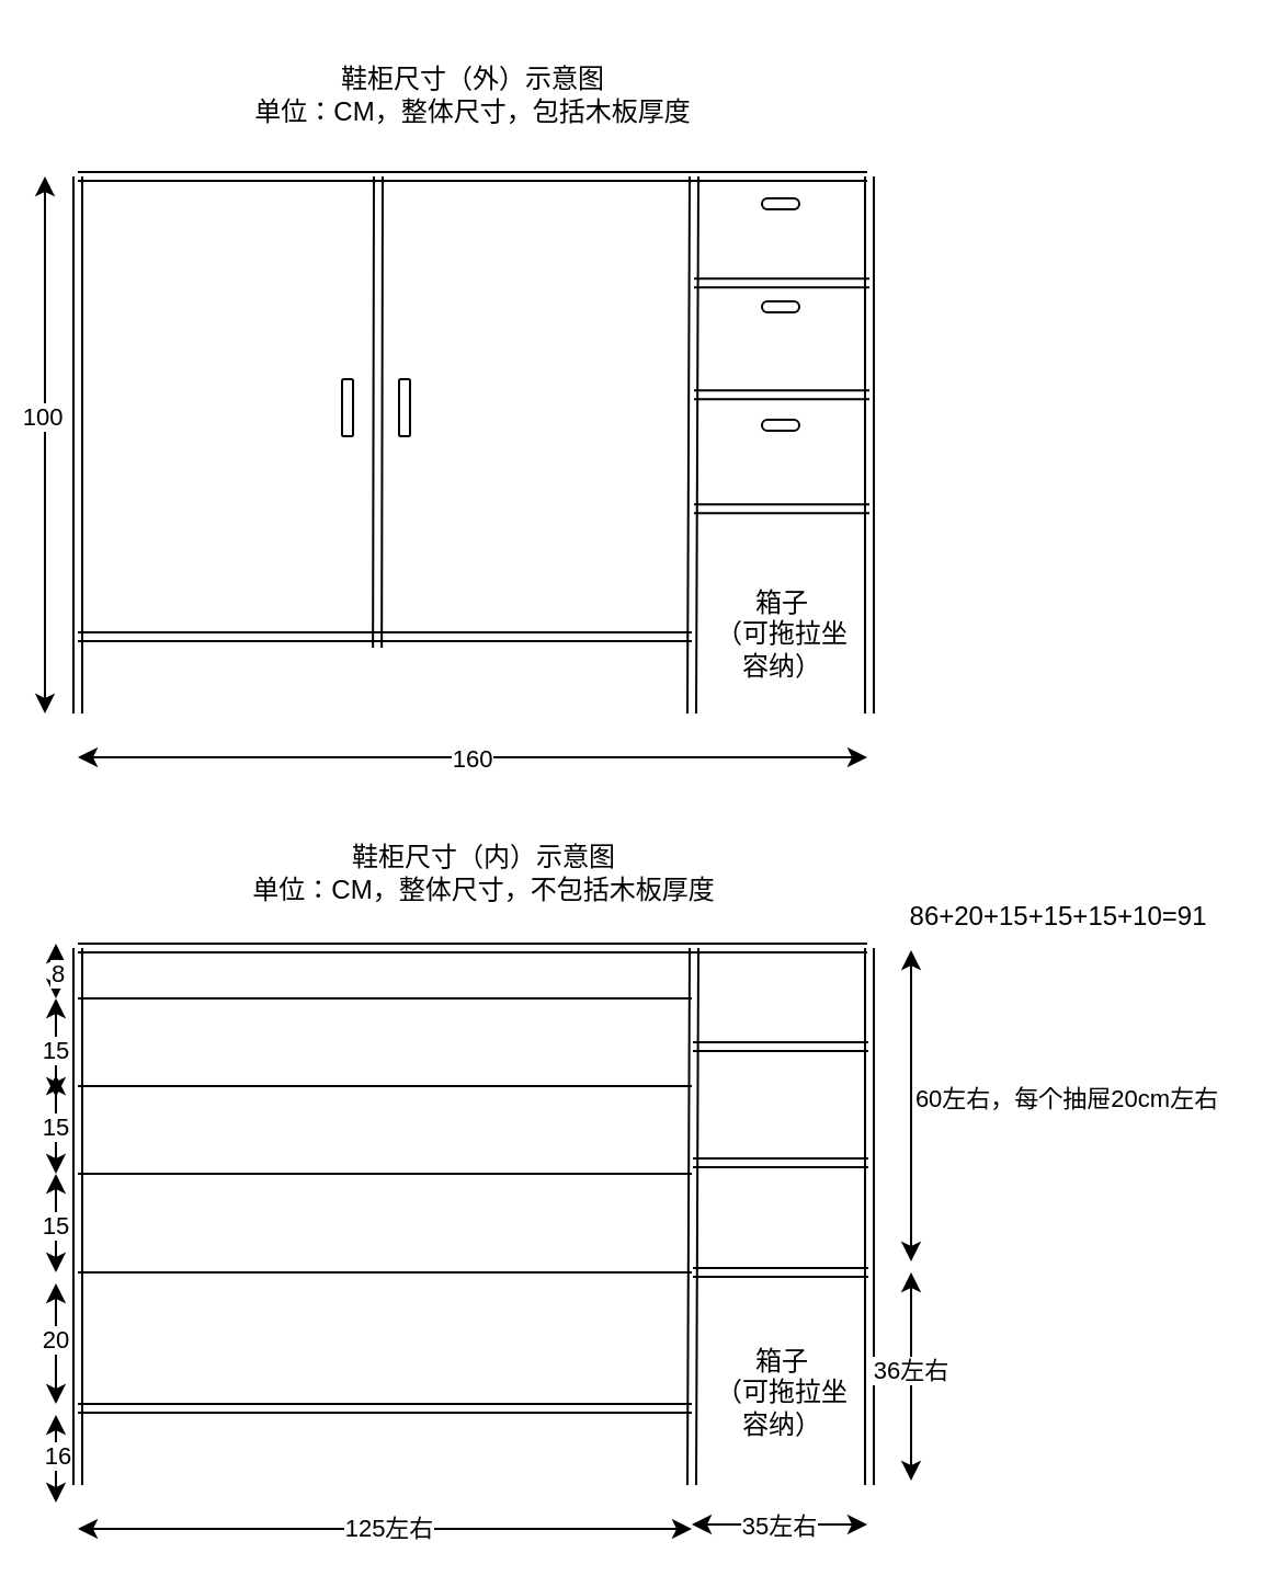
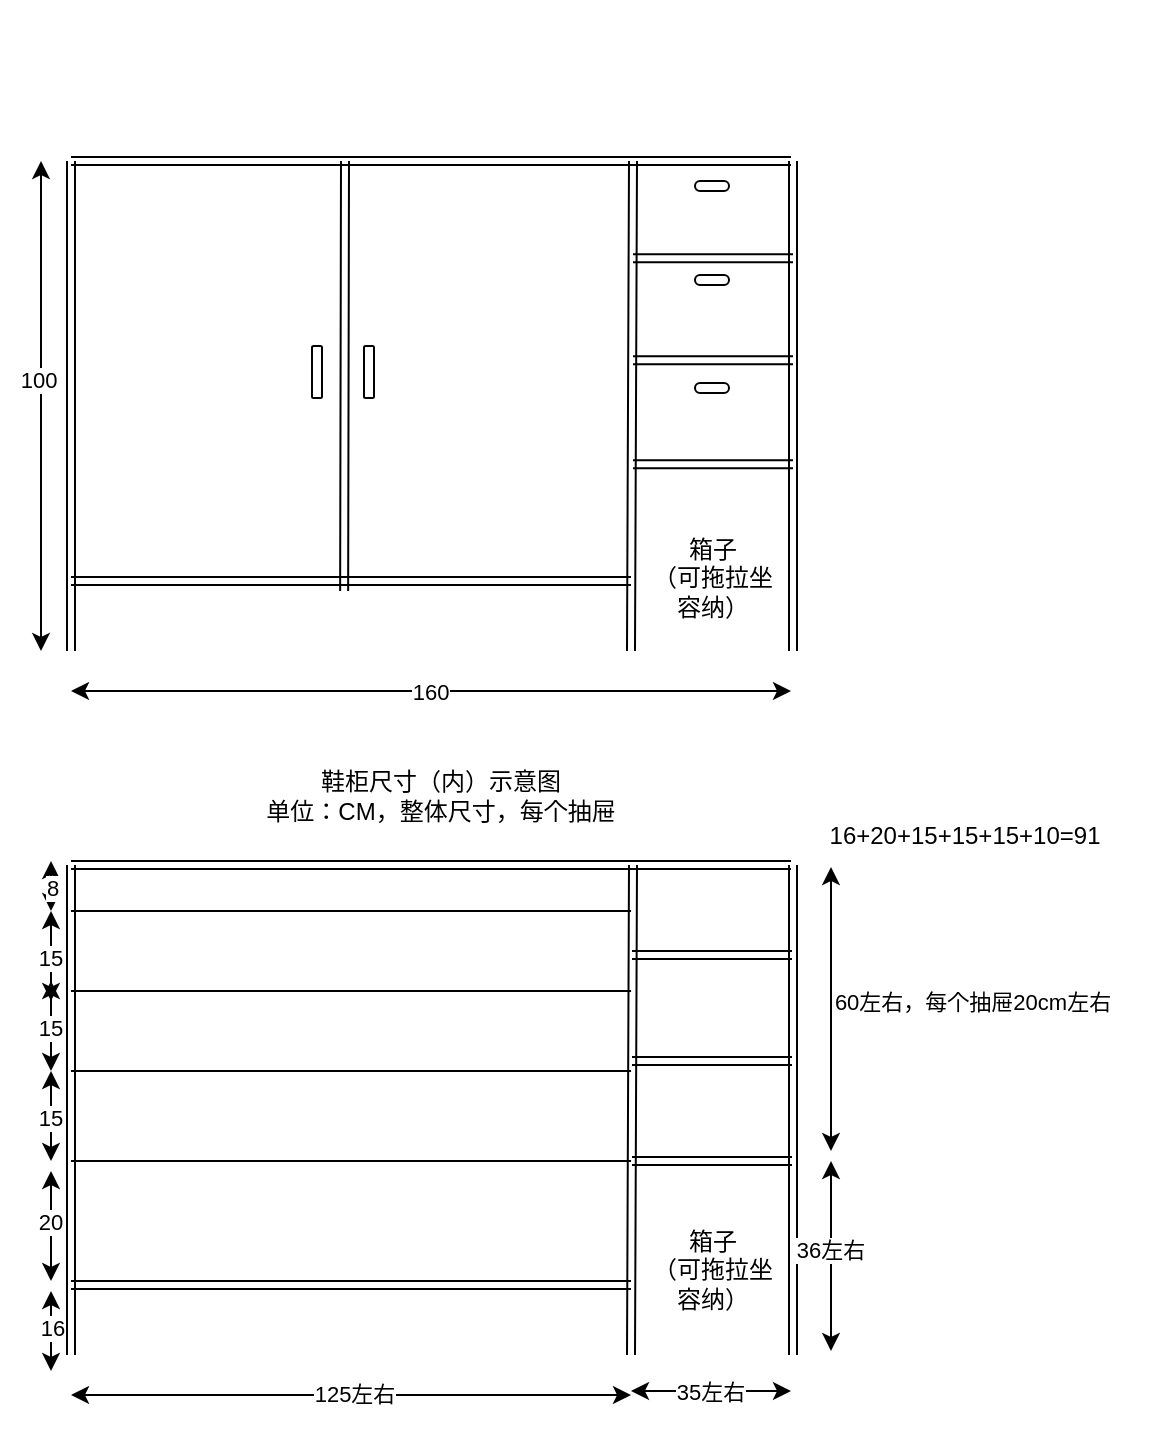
  <mxCell id="0" />
  <mxCell id="1" parent="0" />
  <mxCell id="2" value="" style="endArrow=classic;startArrow=classic;html=1;rounded=0;" edge="1" parent="1"><mxGeometry width="50" height="50" relative="1" as="geometry"><mxPoint x="20" y="325" as="sourcePoint" /><mxPoint x="20" y="80" as="targetPoint" /></mxGeometry></mxCell>
  <mxCell id="3" value="100" style="edgeLabel;html=1;align=center;verticalAlign=middle;resizable=0;points=[];" vertex="1" connectable="0" parent="2"><mxGeometry x="0.111" y="2" relative="1" as="geometry"><mxPoint as="offset" /></mxGeometry></mxCell>
- <mxCell id="4" value="鞋柜尺寸（外）示意图&lt;br&gt;单位：CM，整体尺寸，包括木板厚度" style="text;html=1;align=center;verticalAlign=middle;resizable=0;points=[];autosize=1;strokeColor=none;fillColor=none;" vertex="1" parent="1"><mxGeometry x="105" y="20" width="220" height="45" as="geometry" /></mxCell>
  <mxCell id="5" value="" style="shape=link;html=1;rounded=0;" edge="1" parent="1"><mxGeometry width="100" relative="1" as="geometry"><mxPoint x="35" y="325" as="sourcePoint" /><mxPoint x="35" y="80" as="targetPoint" /></mxGeometry></mxCell>
  <mxCell id="6" value="" style="shape=link;html=1;rounded=0;" edge="1" parent="1"><mxGeometry width="100" relative="1" as="geometry"><mxPoint x="396" y="325" as="sourcePoint" /><mxPoint x="396" y="80" as="targetPoint" /></mxGeometry></mxCell>
  <mxCell id="7" value="" style="shape=link;html=1;rounded=0;" edge="1" parent="1"><mxGeometry width="100" relative="1" as="geometry"><mxPoint x="395" y="80" as="sourcePoint" /><mxPoint x="35" y="80" as="targetPoint" /></mxGeometry></mxCell>
  <mxCell id="8" value="" style="shape=link;html=1;rounded=0;" edge="1" parent="1"><mxGeometry width="100" relative="1" as="geometry"><mxPoint x="315" y="290" as="sourcePoint" /><mxPoint x="35" y="290" as="targetPoint" /></mxGeometry></mxCell>
  <mxCell id="9" value="" style="endArrow=classic;startArrow=classic;html=1;rounded=0;" edge="1" parent="1"><mxGeometry width="50" height="50" relative="1" as="geometry"><mxPoint x="35" y="345" as="sourcePoint" /><mxPoint x="395" y="345" as="targetPoint" /></mxGeometry></mxCell>
  <mxCell id="10" value="160" style="edgeLabel;html=1;align=center;verticalAlign=middle;resizable=0;points=[];" vertex="1" connectable="0" parent="9"><mxGeometry x="-0.008" relative="1" as="geometry"><mxPoint as="offset" /></mxGeometry></mxCell>
  <mxCell id="11" value="" style="shape=link;html=1;rounded=0;" edge="1" parent="1"><mxGeometry width="100" relative="1" as="geometry"><mxPoint x="315" y="325" as="sourcePoint" /><mxPoint x="316" y="80" as="targetPoint" /></mxGeometry></mxCell>
  <mxCell id="12" value="" style="shape=link;html=1;rounded=0;" edge="1" parent="1"><mxGeometry width="100" relative="1" as="geometry"><mxPoint x="171.57" y="295" as="sourcePoint" /><mxPoint x="172" y="80" as="targetPoint" /></mxGeometry></mxCell>
  <mxCell id="13" value="" style="rounded=1;whiteSpace=wrap;html=1;rotation=90;" vertex="1" parent="1"><mxGeometry x="145" y="183" width="26" height="5" as="geometry" /></mxCell>
  <mxCell id="14" value="" style="rounded=1;whiteSpace=wrap;html=1;rotation=90;" vertex="1" parent="1"><mxGeometry x="171" y="183" width="26" height="5" as="geometry" /></mxCell>
  <mxCell id="15" value="箱子&lt;br&gt;（可拖拉坐&lt;br&gt;容纳）" style="text;html=1;align=center;verticalAlign=middle;resizable=0;points=[];autosize=1;strokeColor=none;fillColor=none;" vertex="1" parent="1"><mxGeometry x="316" y="259" width="80" height="60" as="geometry" /></mxCell>
- <mxCell id="16" value="鞋柜尺寸（内）示意图&lt;br&gt;单位：CM，整体尺寸，不包括木板厚度" style="text;html=1;align=center;verticalAlign=middle;resizable=0;points=[];autosize=1;strokeColor=none;fillColor=none;" vertex="1" parent="1"><mxGeometry x="105" y="375" width="230" height="45" as="geometry" /></mxCell>
+ <mxCell id="16" value="鞋柜尺寸（内）示意图&lt;br&gt;单位：CM，整体尺寸，每个抽屉" style="text;html=1;align=center;verticalAlign=middle;resizable=0;points=[];autosize=1;strokeColor=none;fillColor=none;" vertex="1" parent="1"><mxGeometry x="105" y="375" width="230" height="45" as="geometry" /></mxCell>
  <mxCell id="17" value="" style="shape=link;html=1;rounded=0;" edge="1" parent="1"><mxGeometry width="100" relative="1" as="geometry"><mxPoint x="35" y="677" as="sourcePoint" /><mxPoint x="35" y="432" as="targetPoint" /></mxGeometry></mxCell>
  <mxCell id="18" value="" style="shape=link;html=1;rounded=0;" edge="1" parent="1"><mxGeometry width="100" relative="1" as="geometry"><mxPoint x="396" y="677" as="sourcePoint" /><mxPoint x="396" y="432" as="targetPoint" /></mxGeometry></mxCell>
  <mxCell id="19" value="" style="shape=link;html=1;rounded=0;" edge="1" parent="1"><mxGeometry width="100" relative="1" as="geometry"><mxPoint x="395" y="432" as="sourcePoint" /><mxPoint x="35" y="432" as="targetPoint" /></mxGeometry></mxCell>
  <mxCell id="20" value="" style="shape=link;html=1;rounded=0;" edge="1" parent="1"><mxGeometry width="100" relative="1" as="geometry"><mxPoint x="315" y="642" as="sourcePoint" /><mxPoint x="35" y="642" as="targetPoint" /></mxGeometry></mxCell>
  <mxCell id="21" value="" style="endArrow=classic;startArrow=classic;html=1;rounded=0;" edge="1" parent="1"><mxGeometry width="50" height="50" relative="1" as="geometry"><mxPoint x="35" y="697" as="sourcePoint" /><mxPoint x="315" y="697" as="targetPoint" /></mxGeometry></mxCell>
  <mxCell id="22" value="125左右" style="edgeLabel;html=1;align=center;verticalAlign=middle;resizable=0;points=[];" vertex="1" connectable="0" parent="21"><mxGeometry x="0.005" y="1" relative="1" as="geometry"><mxPoint as="offset" /></mxGeometry></mxCell>
  <mxCell id="23" value="" style="shape=link;html=1;rounded=0;" edge="1" parent="1"><mxGeometry width="100" relative="1" as="geometry"><mxPoint x="315" y="677" as="sourcePoint" /><mxPoint x="316" y="432" as="targetPoint" /></mxGeometry></mxCell>
  <mxCell id="24" value="" style="shape=link;html=1;rounded=0;" edge="1" parent="1"><mxGeometry width="100" relative="1" as="geometry"><mxPoint x="395.5" y="477" as="sourcePoint" /><mxPoint x="315.5" y="477" as="targetPoint" /></mxGeometry></mxCell>
  <mxCell id="25" value="" style="shape=link;html=1;rounded=0;" edge="1" parent="1"><mxGeometry width="100" relative="1" as="geometry"><mxPoint x="395.5" y="530" as="sourcePoint" /><mxPoint x="315.5" y="530" as="targetPoint" /></mxGeometry></mxCell>
  <mxCell id="26" value="" style="shape=link;html=1;rounded=0;" edge="1" parent="1"><mxGeometry width="100" relative="1" as="geometry"><mxPoint x="395.5" y="580" as="sourcePoint" /><mxPoint x="315.5" y="580" as="targetPoint" /></mxGeometry></mxCell>
  <mxCell id="27" value="" style="endArrow=none;html=1;rounded=0;entryX=0.074;entryY=-0.067;entryDx=0;entryDy=0;entryPerimeter=0;" edge="1" parent="1"><mxGeometry width="50" height="50" relative="1" as="geometry"><mxPoint x="35" y="580.02" as="sourcePoint" /><mxPoint x="315.03" y="580.005" as="targetPoint" /></mxGeometry></mxCell>
- <mxCell id="28" value="86+20+15+15+15+10=91" style="text;html=1;align=center;verticalAlign=middle;resizable=0;points=[];autosize=1;strokeColor=none;fillColor=none;" vertex="1" parent="1"><mxGeometry x="404" y="403" width="155" height="30" as="geometry" /></mxCell>
+ <mxCell id="28" value="16+20+15+15+15+10=91" style="text;html=1;align=center;verticalAlign=middle;resizable=0;points=[];autosize=1;strokeColor=none;fillColor=none;" vertex="1" parent="1"><mxGeometry x="404" y="403" width="155" height="30" as="geometry" /></mxCell>
  <mxCell id="29" value="" style="endArrow=none;html=1;rounded=0;entryX=0.074;entryY=-0.067;entryDx=0;entryDy=0;entryPerimeter=0;" edge="1" parent="1"><mxGeometry width="50" height="50" relative="1" as="geometry"><mxPoint x="35" y="455.02" as="sourcePoint" /><mxPoint x="315.03" y="455.005" as="targetPoint" /></mxGeometry></mxCell>
  <mxCell id="30" value="" style="endArrow=none;html=1;rounded=0;entryX=0.074;entryY=-0.067;entryDx=0;entryDy=0;entryPerimeter=0;" edge="1" parent="1"><mxGeometry width="50" height="50" relative="1" as="geometry"><mxPoint x="35" y="495.02" as="sourcePoint" /><mxPoint x="315.03" y="495.005" as="targetPoint" /></mxGeometry></mxCell>
  <mxCell id="31" value="" style="endArrow=none;html=1;rounded=0;entryX=0.074;entryY=-0.067;entryDx=0;entryDy=0;entryPerimeter=0;" edge="1" parent="1"><mxGeometry width="50" height="50" relative="1" as="geometry"><mxPoint x="35" y="535.02" as="sourcePoint" /><mxPoint x="315.03" y="535.005" as="targetPoint" /></mxGeometry></mxCell>
  <mxCell id="32" value="" style="endArrow=classic;startArrow=classic;html=1;rounded=0;" edge="1" parent="1"><mxGeometry width="50" height="50" relative="1" as="geometry"><mxPoint x="315" y="695" as="sourcePoint" /><mxPoint x="395" y="695" as="targetPoint" /></mxGeometry></mxCell>
  <mxCell id="33" value="35左右" style="edgeLabel;html=1;align=center;verticalAlign=middle;resizable=0;points=[];" vertex="1" connectable="0" parent="32"><mxGeometry x="-0.035" relative="1" as="geometry"><mxPoint as="offset" /></mxGeometry></mxCell>
  <mxCell id="34" value="" style="endArrow=classic;startArrow=classic;html=1;rounded=0;" edge="1" parent="1"><mxGeometry width="50" height="50" relative="1" as="geometry"><mxPoint x="25" y="685" as="sourcePoint" /><mxPoint x="25" y="645" as="targetPoint" /></mxGeometry></mxCell>
  <mxCell id="35" value="16" style="edgeLabel;html=1;align=center;verticalAlign=middle;resizable=0;points=[];" vertex="1" connectable="0" parent="34"><mxGeometry x="0.079" relative="1" as="geometry"><mxPoint as="offset" /></mxGeometry></mxCell>
  <mxCell id="36" value="" style="endArrow=classic;startArrow=classic;html=1;rounded=0;" edge="1" parent="1"><mxGeometry width="50" height="50" relative="1" as="geometry"><mxPoint x="25" y="640" as="sourcePoint" /><mxPoint x="25" y="585" as="targetPoint" /></mxGeometry></mxCell>
  <mxCell id="37" value="20" style="edgeLabel;html=1;align=center;verticalAlign=middle;resizable=0;points=[];" vertex="1" connectable="0" parent="36"><mxGeometry x="0.08" y="1" relative="1" as="geometry"><mxPoint as="offset" /></mxGeometry></mxCell>
  <mxCell id="38" value="" style="endArrow=classic;startArrow=classic;html=1;rounded=0;" edge="1" parent="1"><mxGeometry width="50" height="50" relative="1" as="geometry"><mxPoint x="25" y="580" as="sourcePoint" /><mxPoint x="25" y="535" as="targetPoint" /></mxGeometry></mxCell>
  <mxCell id="39" value="15" style="edgeLabel;html=1;align=center;verticalAlign=middle;resizable=0;points=[];" vertex="1" connectable="0" parent="38"><mxGeometry x="-0.041" y="1" relative="1" as="geometry"><mxPoint as="offset" /></mxGeometry></mxCell>
  <mxCell id="40" value="" style="endArrow=classic;startArrow=classic;html=1;rounded=0;" edge="1" parent="1"><mxGeometry width="50" height="50" relative="1" as="geometry"><mxPoint x="25" y="535" as="sourcePoint" /><mxPoint x="25" y="490" as="targetPoint" /></mxGeometry></mxCell>
  <mxCell id="41" value="15" style="edgeLabel;html=1;align=center;verticalAlign=middle;resizable=0;points=[];" vertex="1" connectable="0" parent="40"><mxGeometry x="-0.041" y="1" relative="1" as="geometry"><mxPoint as="offset" /></mxGeometry></mxCell>
  <mxCell id="42" value="" style="endArrow=classic;startArrow=classic;html=1;rounded=0;" edge="1" parent="1"><mxGeometry width="50" height="50" relative="1" as="geometry"><mxPoint x="25" y="500" as="sourcePoint" /><mxPoint x="25" y="455" as="targetPoint" /></mxGeometry></mxCell>
  <mxCell id="43" value="15" style="edgeLabel;html=1;align=center;verticalAlign=middle;resizable=0;points=[];" vertex="1" connectable="0" parent="42"><mxGeometry x="-0.041" y="1" relative="1" as="geometry"><mxPoint as="offset" /></mxGeometry></mxCell>
  <mxCell id="44" value="" style="endArrow=classic;startArrow=classic;html=1;rounded=0;" edge="1" parent="1"><mxGeometry width="50" height="50" relative="1" as="geometry"><mxPoint x="25" y="455" as="sourcePoint" /><mxPoint x="25" y="430" as="targetPoint" /></mxGeometry></mxCell>
  <mxCell id="45" value="8" style="edgeLabel;html=1;align=center;verticalAlign=middle;resizable=0;points=[];" vertex="1" connectable="0" parent="44"><mxGeometry x="-0.004" relative="1" as="geometry"><mxPoint as="offset" /></mxGeometry></mxCell>
  <mxCell id="46" value="" style="rounded=1;whiteSpace=wrap;html=1;rotation=0;arcSize=50;" vertex="1" parent="1"><mxGeometry x="347" y="191" width="17" height="5" as="geometry" /></mxCell>
  <mxCell id="47" value="" style="rounded=1;whiteSpace=wrap;html=1;rotation=0;arcSize=50;" vertex="1" parent="1"><mxGeometry x="347" y="137" width="17" height="5" as="geometry" /></mxCell>
  <mxCell id="48" value="" style="rounded=1;whiteSpace=wrap;html=1;rotation=0;arcSize=50;" vertex="1" parent="1"><mxGeometry x="347" y="90" width="17" height="5" as="geometry" /></mxCell>
  <mxCell id="49" value="" style="endArrow=classic;startArrow=classic;html=1;rounded=0;" edge="1" parent="1"><mxGeometry width="50" height="50" relative="1" as="geometry"><mxPoint x="415" y="675" as="sourcePoint" /><mxPoint x="415" y="580" as="targetPoint" /></mxGeometry></mxCell>
  <mxCell id="50" value="36左右" style="edgeLabel;html=1;align=center;verticalAlign=middle;resizable=0;points=[];" vertex="1" connectable="0" parent="49"><mxGeometry x="0.075" y="1" relative="1" as="geometry"><mxPoint as="offset" /></mxGeometry></mxCell>
  <mxCell id="51" value="" style="endArrow=classic;startArrow=classic;html=1;rounded=0;" edge="1" parent="1"><mxGeometry width="50" height="50" relative="1" as="geometry"><mxPoint x="415" y="575" as="sourcePoint" /><mxPoint x="415" y="433" as="targetPoint" /></mxGeometry></mxCell>
  <mxCell id="52" value="60左右，每个抽屉20cm左右" style="edgeLabel;html=1;align=center;verticalAlign=middle;resizable=0;points=[];" vertex="1" connectable="0" parent="51"><mxGeometry x="-0.009" relative="1" as="geometry"><mxPoint x="70" y="-5" as="offset" /></mxGeometry></mxCell>
  <mxCell id="53" value="" style="shape=link;html=1;rounded=0;" edge="1" parent="1"><mxGeometry width="100" relative="1" as="geometry"><mxPoint x="396" y="128.66" as="sourcePoint" /><mxPoint x="316" y="128.66" as="targetPoint" /></mxGeometry></mxCell>
  <mxCell id="54" value="" style="shape=link;html=1;rounded=0;" edge="1" parent="1"><mxGeometry width="100" relative="1" as="geometry"><mxPoint x="396" y="179.66" as="sourcePoint" /><mxPoint x="316" y="179.66" as="targetPoint" /></mxGeometry></mxCell>
  <mxCell id="55" value="" style="shape=link;html=1;rounded=0;" edge="1" parent="1"><mxGeometry width="100" relative="1" as="geometry"><mxPoint x="396" y="231.66" as="sourcePoint" /><mxPoint x="316" y="231.66" as="targetPoint" /></mxGeometry></mxCell>
  <mxCell id="56" value="箱子&lt;br&gt;（可拖拉坐&lt;br&gt;容纳）" style="text;html=1;align=center;verticalAlign=middle;resizable=0;points=[];autosize=1;strokeColor=none;fillColor=none;" vertex="1" parent="1"><mxGeometry x="316" y="605" width="80" height="60" as="geometry" /></mxCell>
